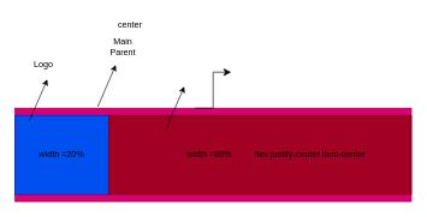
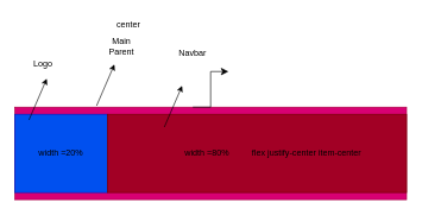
  <mxCell id="0" />
  <mxCell id="1" parent="0" />
  <mxCell id="2" value="" style="whiteSpace=wrap;html=1;fillColor=#d80073;fontColor=#ffffff;strokeColor=#A50040;labelBorderColor=#006600;" parent="1" vertex="1"><mxGeometry x="20" y="150" width="550" height="130" as="geometry" /></mxCell>
  <mxCell id="3" value="" style="whiteSpace=wrap;html=1;fillColor=#0050ef;fontColor=#ffffff;strokeColor=#001DBC;" parent="1" vertex="1"><mxGeometry x="20" y="160" width="130" height="110" as="geometry" /></mxCell>
  <mxCell id="4" value="" style="whiteSpace=wrap;html=1;fillColor=#a20025;fontColor=#ffffff;strokeColor=#6F0000;" parent="1" vertex="1"><mxGeometry x="150" y="160" width="420" height="110" as="geometry" /></mxCell>
  <mxCell id="5" value="width =80%" style="text;strokeColor=none;align=center;fillColor=none;html=1;verticalAlign=middle;whiteSpace=wrap;rounded=0;" parent="1" vertex="1"><mxGeometry x="230" y="200" width="120" height="30" as="geometry" /></mxCell>
  <mxCell id="6" value="" style="edgeStyle=none;orthogonalLoop=1;jettySize=auto;html=1;exitX=0.209;exitY=-0.015;exitDx=0;exitDy=0;exitPerimeter=0;" parent="1" source="2" edge="1"><mxGeometry width="80" relative="1" as="geometry"><mxPoint x="170" y="110" as="sourcePoint" /><mxPoint x="160" y="90" as="targetPoint" /><Array as="points" /></mxGeometry></mxCell>
  <mxCell id="7" value="Main Parent" style="text;strokeColor=none;align=center;fillColor=none;html=1;verticalAlign=middle;whiteSpace=wrap;rounded=0;" parent="1" vertex="1"><mxGeometry x="140" y="50" width="60" height="30" as="geometry" /></mxCell>
  <mxCell id="8" value="" style="edgeStyle=none;orthogonalLoop=1;jettySize=auto;html=1;exitX=0.209;exitY=-0.015;exitDx=0;exitDy=0;exitPerimeter=0;" parent="1" edge="1"><mxGeometry width="80" relative="1" as="geometry"><mxPoint x="40" y="168.05" as="sourcePoint" /><mxPoint x="65.05" y="110" as="targetPoint" /><Array as="points" /></mxGeometry></mxCell>
  <mxCell id="9" value="Logo" style="text;strokeColor=none;align=center;fillColor=none;html=1;verticalAlign=middle;whiteSpace=wrap;rounded=0;" parent="1" vertex="1"><mxGeometry x="30" y="75" width="60" height="30" as="geometry" /></mxCell>
  <mxCell id="10" value="" style="edgeStyle=none;orthogonalLoop=1;jettySize=auto;html=1;exitX=0.209;exitY=-0.015;exitDx=0;exitDy=0;exitPerimeter=0;" parent="1" edge="1"><mxGeometry width="80" relative="1" as="geometry"><mxPoint x="230" y="178.05" as="sourcePoint" /><mxPoint x="255.05" y="120" as="targetPoint" /><Array as="points" /></mxGeometry></mxCell>
+ <mxCell id="11" value="Navbar" style="text;strokeColor=none;align=center;fillColor=none;html=1;verticalAlign=middle;whiteSpace=wrap;rounded=0;" parent="1" vertex="1"><mxGeometry x="240" y="60" width="60" height="30" as="geometry" /></mxCell>
  <mxCell id="12" value="width =20%" style="text;strokeColor=none;align=center;fillColor=none;html=1;verticalAlign=middle;whiteSpace=wrap;rounded=0;" parent="1" vertex="1"><mxGeometry x="25" y="200" width="120" height="30" as="geometry" /></mxCell>
  <mxCell id="13" value="flex justify-center item-center" style="text;strokeColor=none;align=center;fillColor=none;html=1;verticalAlign=middle;whiteSpace=wrap;rounded=0;" parent="1" vertex="1"><mxGeometry x="340" y="200" width="180" height="30" as="geometry" /></mxCell>
  <mxCell id="14" value="center" style="text;strokeColor=none;align=center;fillColor=none;html=1;verticalAlign=middle;whiteSpace=wrap;rounded=0;" parent="1" vertex="1"><mxGeometry x="150" y="20" width="60" height="30" as="geometry" /></mxCell>
  <mxCell id="15" value="" style="edgeStyle=elbowEdgeStyle;elbow=horizontal;endArrow=classic;html=1;curved=0;rounded=0;endSize=8;startSize=8;" edge="1" parent="1"><mxGeometry width="50" height="50" relative="1" as="geometry"><mxPoint x="270" y="150" as="sourcePoint" /><mxPoint x="320" y="100" as="targetPoint" /></mxGeometry></mxCell>
